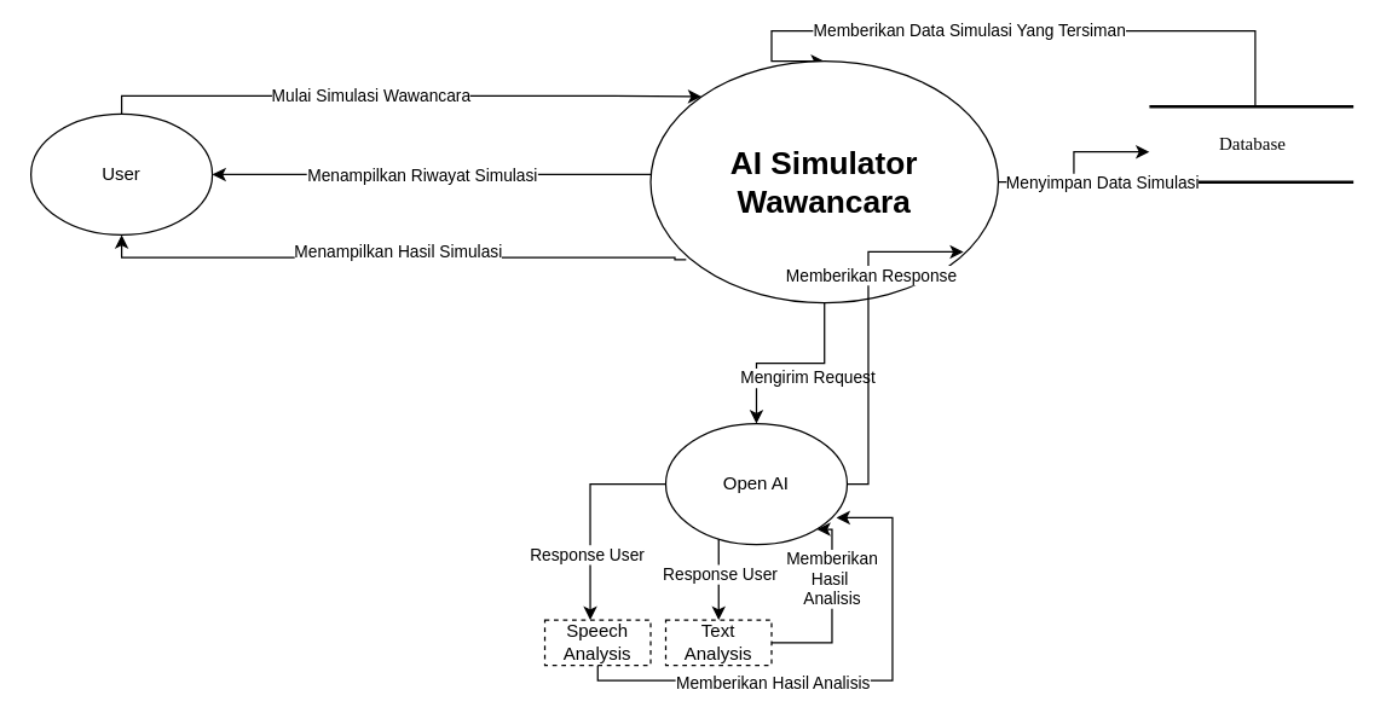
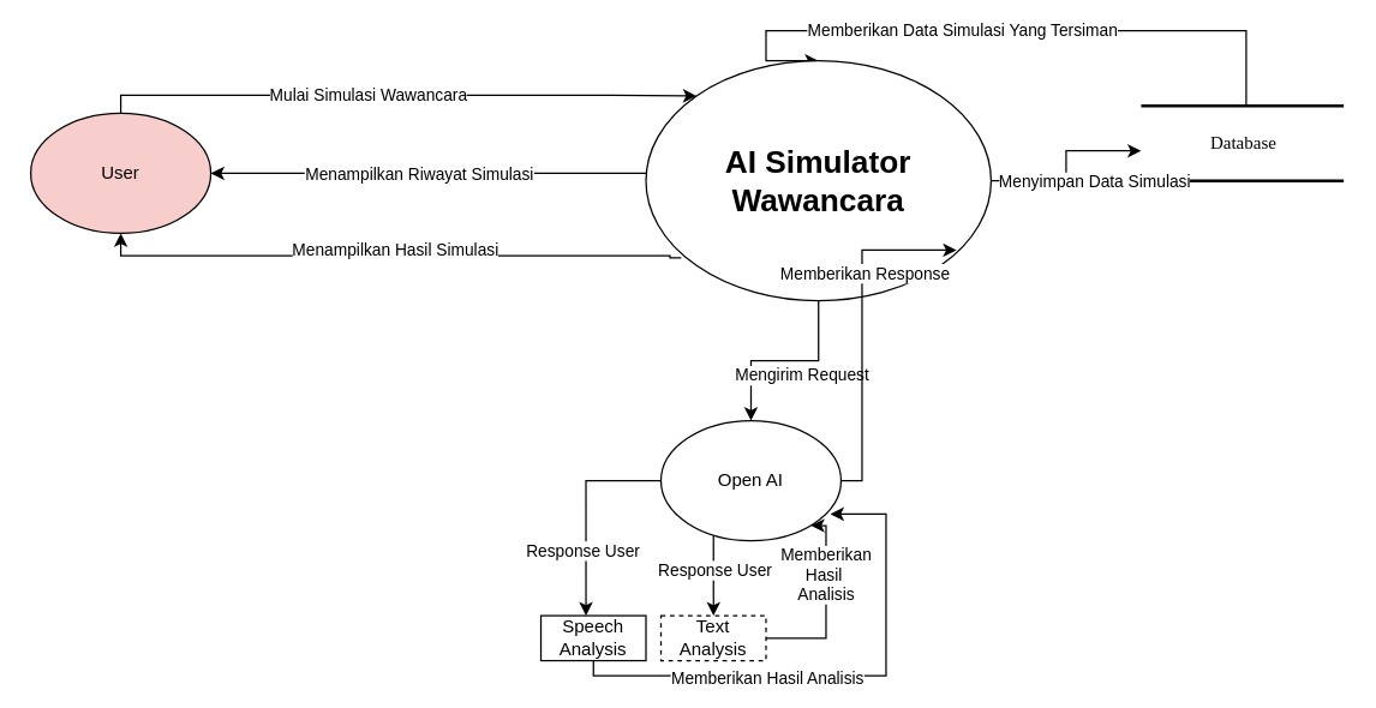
  <mxCell id="0" />
  <mxCell id="1" parent="0" />
  <mxCell id="2" style="edgeStyle=orthogonalEdgeStyle;rounded=0;orthogonalLoop=1;jettySize=auto;html=1;entryX=0.5;entryY=0;entryDx=0;entryDy=0;" edge="1" parent="1" source="4" target="12"><mxGeometry relative="1" as="geometry"><Array as="points"><mxPoint x="830" y="20" /><mxPoint x="510" y="20" /></Array></mxGeometry></mxCell>
  <mxCell id="3" value="Memberikan Data Simulasi Yang Tersiman" style="edgeLabel;html=1;align=center;verticalAlign=middle;resizable=0;points=[];" vertex="1" connectable="0" parent="2"><mxGeometry x="0.317" y="-1" relative="1" as="geometry"><mxPoint x="40" as="offset" /></mxGeometry></mxCell>
  <mxCell id="4" value="Database" style="html=1;rounded=0;shadow=0;comic=0;labelBackgroundColor=none;strokeWidth=2;fontFamily=Verdana;fontSize=12;align=center;shape=mxgraph.ios7ui.horLines;" parent="1" vertex="1"><mxGeometry x="760" y="70" width="135" height="50" as="geometry" /></mxCell>
  <mxCell id="5" style="edgeStyle=orthogonalEdgeStyle;rounded=0;orthogonalLoop=1;jettySize=auto;html=1;entryX=0.5;entryY=1;entryDx=0;entryDy=0;exitX=0.102;exitY=0.821;exitDx=0;exitDy=0;exitPerimeter=0;" edge="1" parent="1" source="12" target="15"><mxGeometry relative="1" as="geometry"><mxPoint x="510" y="170" as="sourcePoint" /><mxPoint x="80" y="150" as="targetPoint" /><Array as="points"><mxPoint x="446" y="170" /><mxPoint x="80" y="170" /></Array></mxGeometry></mxCell>
  <mxCell id="6" value="Text" style="edgeLabel;html=1;align=center;verticalAlign=middle;resizable=0;points=[];" vertex="1" connectable="0" parent="5"><mxGeometry x="-0.014" y="-5" relative="1" as="geometry"><mxPoint x="1" as="offset" /></mxGeometry></mxCell>
  <mxCell id="7" value="Menampilkan Hasil Simulasi" style="edgeLabel;html=1;align=center;verticalAlign=middle;resizable=0;points=[];" vertex="1" connectable="0" parent="5"><mxGeometry x="-0.013" y="-5" relative="1" as="geometry"><mxPoint as="offset" /></mxGeometry></mxCell>
  <mxCell id="8" style="edgeStyle=orthogonalEdgeStyle;rounded=0;orthogonalLoop=1;jettySize=auto;html=1;entryX=1;entryY=0.5;entryDx=0;entryDy=0;" edge="1" parent="1" source="12" target="15"><mxGeometry relative="1" as="geometry"><Array as="points"><mxPoint x="360" y="115" /><mxPoint x="360" y="115" /></Array></mxGeometry></mxCell>
  <mxCell id="9" value="Menampilkan Riwayat Simulasi" style="edgeLabel;html=1;align=center;verticalAlign=middle;resizable=0;points=[];" vertex="1" connectable="0" parent="8"><mxGeometry x="0.049" relative="1" as="geometry"><mxPoint as="offset" /></mxGeometry></mxCell>
  <mxCell id="10" value="" style="edgeStyle=orthogonalEdgeStyle;rounded=0;orthogonalLoop=1;jettySize=auto;html=1;" edge="1" parent="1" source="12" target="18"><mxGeometry relative="1" as="geometry" /></mxCell>
  <mxCell id="11" value="Mengirim Request" style="edgeLabel;html=1;align=center;verticalAlign=middle;resizable=0;points=[];" vertex="1" connectable="0" parent="10"><mxGeometry x="-0.188" y="1" relative="1" as="geometry"><mxPoint x="-1" y="8" as="offset" /></mxGeometry></mxCell>
  <mxCell id="12" value="&lt;b&gt;&lt;font style=&quot;font-size: 21px;&quot;&gt;AI Simulator Wawancara&lt;/font&gt;&lt;/b&gt;" style="ellipse;whiteSpace=wrap;html=1;aspect=fixed;" vertex="1" parent="1"><mxGeometry x="430" y="40" width="230" height="160" as="geometry" /></mxCell>
  <mxCell id="13" style="edgeStyle=orthogonalEdgeStyle;rounded=0;orthogonalLoop=1;jettySize=auto;html=1;entryX=0;entryY=0;entryDx=0;entryDy=0;" edge="1" parent="1" target="12"><mxGeometry relative="1" as="geometry"><mxPoint x="80" y="100" as="sourcePoint" /><mxPoint x="540.72" y="63.76" as="targetPoint" /><Array as="points"><mxPoint x="80" y="63" /><mxPoint x="400" y="63" /></Array></mxGeometry></mxCell>
  <mxCell id="14" value="Mulai Simulasi Wawancara" style="edgeLabel;html=1;align=center;verticalAlign=middle;resizable=0;points=[];" vertex="1" connectable="0" parent="13"><mxGeometry x="-0.044" y="1" relative="1" as="geometry"><mxPoint as="offset" /></mxGeometry></mxCell>
- <mxCell id="15" value="User" style="ellipse;whiteSpace=wrap;html=1;" vertex="1" parent="1"><mxGeometry x="20" y="75" width="120" height="80" as="geometry" /></mxCell>
+ <mxCell id="15" value="User" style="ellipse;whiteSpace=wrap;html=1;fillColor=#f8cecc;" vertex="1" parent="1"><mxGeometry x="20" y="75" width="120" height="80" as="geometry" /></mxCell>
  <mxCell id="16" style="edgeStyle=orthogonalEdgeStyle;rounded=0;orthogonalLoop=1;jettySize=auto;html=1;entryX=0.5;entryY=0;entryDx=0;entryDy=0;" edge="1" parent="1" source="18" target="24"><mxGeometry relative="1" as="geometry"><Array as="points"><mxPoint x="475" y="370" /><mxPoint x="475" y="370" /></Array></mxGeometry></mxCell>
  <mxCell id="17" value="Response User" style="edgeLabel;html=1;align=center;verticalAlign=middle;resizable=0;points=[];" vertex="1" connectable="0" parent="16"><mxGeometry x="-0.5" relative="1" as="geometry"><mxPoint y="10" as="offset" /></mxGeometry></mxCell>
  <mxCell id="18" value="Open AI" style="ellipse;whiteSpace=wrap;html=1;" vertex="1" parent="1"><mxGeometry x="440" y="280" width="120" height="80" as="geometry" /></mxCell>
  <mxCell id="19" style="edgeStyle=orthogonalEdgeStyle;rounded=0;orthogonalLoop=1;jettySize=auto;html=1;entryX=0;entryY=0.6;entryDx=0;entryDy=0;entryPerimeter=0;" edge="1" parent="1" source="12" target="4"><mxGeometry relative="1" as="geometry" /></mxCell>
  <mxCell id="20" value="Menyimpan Data Simulasi" style="edgeLabel;html=1;align=center;verticalAlign=middle;resizable=0;points=[];" vertex="1" connectable="0" parent="19"><mxGeometry x="-0.512" y="1" relative="1" as="geometry"><mxPoint x="39" y="1" as="offset" /></mxGeometry></mxCell>
  <mxCell id="21" style="edgeStyle=orthogonalEdgeStyle;rounded=0;orthogonalLoop=1;jettySize=auto;html=1;entryX=0.941;entryY=0.778;entryDx=0;entryDy=0;entryPerimeter=0;" edge="1" parent="1" source="23" target="18"><mxGeometry relative="1" as="geometry"><Array as="points"><mxPoint x="395" y="450" /><mxPoint x="590" y="450" /><mxPoint x="590" y="342" /></Array></mxGeometry></mxCell>
  <mxCell id="22" value="Memberikan Hasil Analisis" style="edgeLabel;html=1;align=center;verticalAlign=middle;resizable=0;points=[];" vertex="1" connectable="0" parent="21"><mxGeometry x="-0.507" y="-1" relative="1" as="geometry"><mxPoint x="39" as="offset" /></mxGeometry></mxCell>
- <mxCell id="23" value="Speech Analysis" style="rounded=0;whiteSpace=wrap;html=1;dashed=1;" vertex="1" parent="1"><mxGeometry x="360" y="410" width="70" height="30" as="geometry" /></mxCell>
+ <mxCell id="23" value="Speech Analysis" style="rounded=0;whiteSpace=wrap;html=1;" vertex="1" parent="1"><mxGeometry x="360" y="410" width="70" height="30" as="geometry" /></mxCell>
  <mxCell id="24" value="Text Analysis" style="rounded=0;whiteSpace=wrap;html=1;dashed=1;" vertex="1" parent="1"><mxGeometry x="440" y="410" width="70" height="30" as="geometry" /></mxCell>
  <mxCell id="25" style="edgeStyle=orthogonalEdgeStyle;rounded=0;orthogonalLoop=1;jettySize=auto;html=1;entryX=0.9;entryY=0.789;entryDx=0;entryDy=0;entryPerimeter=0;" edge="1" parent="1" source="18" target="12"><mxGeometry relative="1" as="geometry"><Array as="points"><mxPoint x="574" y="320" /></Array></mxGeometry></mxCell>
  <mxCell id="26" value="Memberikan Response" style="edgeLabel;html=1;align=center;verticalAlign=middle;resizable=0;points=[];" vertex="1" connectable="0" parent="25"><mxGeometry x="0.329" y="-1" relative="1" as="geometry"><mxPoint as="offset" /></mxGeometry></mxCell>
  <mxCell id="27" style="edgeStyle=orthogonalEdgeStyle;rounded=0;orthogonalLoop=1;jettySize=auto;html=1;entryX=0.429;entryY=0;entryDx=0;entryDy=0;entryPerimeter=0;" edge="1" parent="1" source="18" target="23"><mxGeometry relative="1" as="geometry"><Array as="points"><mxPoint x="390" y="320" /></Array></mxGeometry></mxCell>
  <mxCell id="28" value="Response User" style="edgeLabel;html=1;align=center;verticalAlign=middle;resizable=0;points=[];" vertex="1" connectable="0" parent="27"><mxGeometry x="0.167" y="-3" relative="1" as="geometry"><mxPoint y="14" as="offset" /></mxGeometry></mxCell>
  <mxCell id="29" style="edgeStyle=orthogonalEdgeStyle;rounded=0;orthogonalLoop=1;jettySize=auto;html=1;entryX=0.833;entryY=0.875;entryDx=0;entryDy=0;entryPerimeter=0;" edge="1" parent="1" source="24" target="18"><mxGeometry relative="1" as="geometry"><Array as="points"><mxPoint x="550" y="425" /></Array></mxGeometry></mxCell>
  <mxCell id="30" value="Memberikan&lt;div&gt;Hasil&amp;nbsp;&lt;br&gt;Analisis&lt;/div&gt;" style="edgeLabel;html=1;align=center;verticalAlign=middle;resizable=0;points=[];" vertex="1" connectable="0" parent="29"><mxGeometry x="0.533" y="1" relative="1" as="geometry"><mxPoint y="13" as="offset" /></mxGeometry></mxCell>
